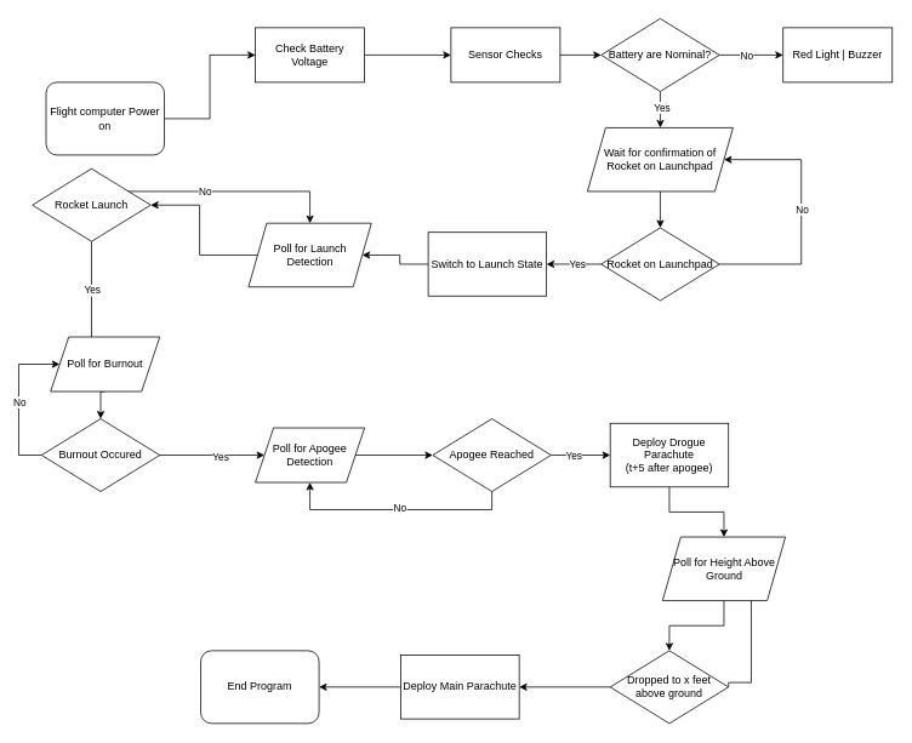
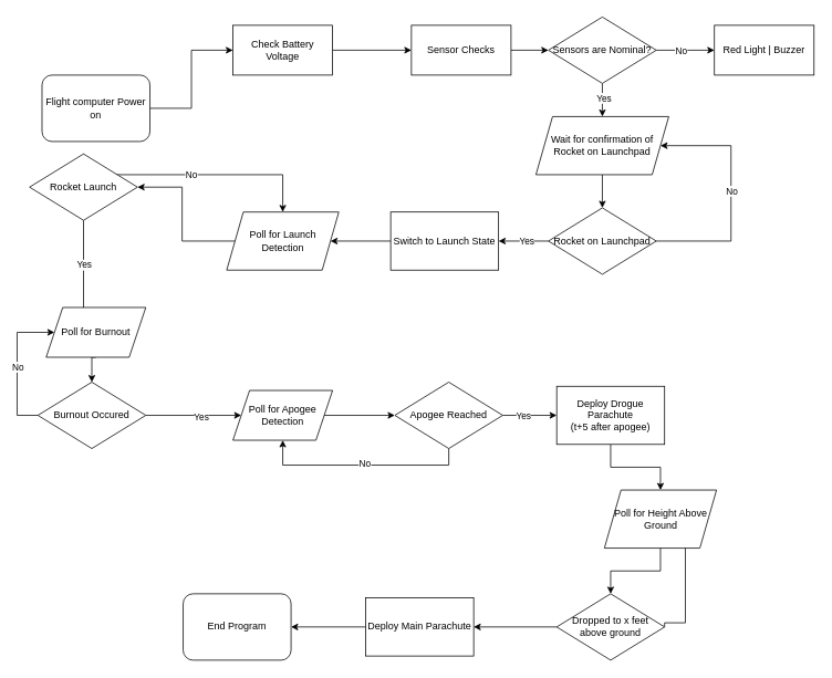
  <mxCell id="0" />
  <mxCell id="1" parent="0" />
  <mxCell id="2" style="edgeStyle=orthogonalEdgeStyle;rounded=0;orthogonalLoop=1;jettySize=auto;html=1;exitX=1;exitY=0.5;exitDx=0;exitDy=0;" edge="1" parent="1" source="3" target="5"><mxGeometry relative="1" as="geometry" /></mxCell>
  <mxCell id="3" value="Flight computer Power on " style="rounded=1;whiteSpace=wrap;html=1;" vertex="1" parent="1"><mxGeometry x="50" y="90" width="130" height="80" as="geometry" /></mxCell>
  <mxCell id="4" style="edgeStyle=orthogonalEdgeStyle;rounded=0;orthogonalLoop=1;jettySize=auto;html=1;exitX=1;exitY=0.5;exitDx=0;exitDy=0;" edge="1" parent="1" source="5" target="7"><mxGeometry relative="1" as="geometry" /></mxCell>
  <mxCell id="5" value="Check Battery Voltage" style="rounded=0;whiteSpace=wrap;html=1;" vertex="1" parent="1"><mxGeometry x="280" y="30" width="120" height="60" as="geometry" /></mxCell>
  <mxCell id="6" style="edgeStyle=orthogonalEdgeStyle;rounded=0;orthogonalLoop=1;jettySize=auto;html=1;exitX=1;exitY=0.5;exitDx=0;exitDy=0;entryX=0;entryY=0.5;entryDx=0;entryDy=0;" edge="1" parent="1" source="7" target="12"><mxGeometry relative="1" as="geometry" /></mxCell>
  <mxCell id="7" value="Sensor Checks" style="rounded=0;whiteSpace=wrap;html=1;" vertex="1" parent="1"><mxGeometry x="495" y="30" width="120" height="60" as="geometry" /></mxCell>
  <mxCell id="8" style="edgeStyle=orthogonalEdgeStyle;rounded=0;orthogonalLoop=1;jettySize=auto;html=1;exitX=1;exitY=0.5;exitDx=0;exitDy=0;entryX=0;entryY=0.5;entryDx=0;entryDy=0;" edge="1" parent="1" source="12" target="13"><mxGeometry relative="1" as="geometry" /></mxCell>
  <mxCell id="9" value="&lt;div&gt;No&lt;/div&gt;" style="edgeLabel;html=1;align=center;verticalAlign=middle;resizable=0;points=[];" vertex="1" connectable="0" parent="8"><mxGeometry x="0.098" relative="1" as="geometry"><mxPoint x="-8.33" as="offset" /></mxGeometry></mxCell>
  <mxCell id="10" style="edgeStyle=orthogonalEdgeStyle;rounded=0;orthogonalLoop=1;jettySize=auto;html=1;exitX=0.5;exitY=1;exitDx=0;exitDy=0;entryX=0.5;entryY=0;entryDx=0;entryDy=0;" edge="1" parent="1" source="12"><mxGeometry relative="1" as="geometry"><mxPoint x="725" y="140" as="targetPoint" /></mxGeometry></mxCell>
  <mxCell id="11" value="&lt;div&gt;Yes&lt;/div&gt;" style="edgeLabel;html=1;align=center;verticalAlign=middle;resizable=0;points=[];" vertex="1" connectable="0" parent="10"><mxGeometry x="-0.142" y="1" relative="1" as="geometry"><mxPoint as="offset" /></mxGeometry></mxCell>
- <mxCell id="12" value="Battery are Nominal?" style="rhombus;whiteSpace=wrap;html=1;" vertex="1" parent="1"><mxGeometry x="660" y="20" width="130" height="80" as="geometry" /></mxCell>
+ <mxCell id="12" value="Sensors are Nominal?" style="rhombus;whiteSpace=wrap;html=1;" vertex="1" parent="1"><mxGeometry x="660" y="20" width="130" height="80" as="geometry" /></mxCell>
  <mxCell id="13" value="Red Light | Buzzer" style="rounded=0;whiteSpace=wrap;html=1;" vertex="1" parent="1"><mxGeometry x="860" y="30" width="120" height="60" as="geometry" /></mxCell>
  <mxCell id="14" style="edgeStyle=orthogonalEdgeStyle;rounded=0;orthogonalLoop=1;jettySize=auto;html=1;exitX=0;exitY=0.5;exitDx=0;exitDy=0;entryX=1;entryY=0.5;entryDx=0;entryDy=0;" edge="1" parent="1" source="15" target="20"><mxGeometry relative="1" as="geometry" /></mxCell>
- <mxCell id="15" value="Poll for Launch Detection" style="shape=parallelogram;perimeter=parallelogramPerimeter;whiteSpace=wrap;html=1;fixedSize=1;" vertex="1" parent="1"><mxGeometry x="272.5" y="245" width="135" height="70" as="geometry" /></mxCell>
+ <mxCell id="15" value="Poll for Launch Detection" style="shape=parallelogram;perimeter=parallelogramPerimeter;whiteSpace=wrap;html=1;fixedSize=1;" vertex="1" parent="1"><mxGeometry x="272.5" y="255" width="135" height="70" as="geometry" /></mxCell>
  <mxCell id="16" style="edgeStyle=orthogonalEdgeStyle;rounded=0;orthogonalLoop=1;jettySize=auto;html=1;exitX=0.5;exitY=1;exitDx=0;exitDy=0;" edge="1" parent="1" source="20"><mxGeometry relative="1" as="geometry"><mxPoint x="115" y="400" as="targetPoint" /><Array as="points"><mxPoint x="115" y="400" /></Array></mxGeometry></mxCell>
  <mxCell id="17" value="Yes" style="edgeLabel;html=1;align=center;verticalAlign=middle;resizable=0;points=[];" vertex="1" connectable="0" parent="16"><mxGeometry x="-0.179" y="-1" relative="1" as="geometry"><mxPoint x="1" y="-9" as="offset" /></mxGeometry></mxCell>
  <mxCell id="18" style="edgeStyle=orthogonalEdgeStyle;rounded=0;orthogonalLoop=1;jettySize=auto;html=1;exitX=0.5;exitY=0;exitDx=0;exitDy=0;entryX=0.5;entryY=0;entryDx=0;entryDy=0;" edge="1" parent="1" source="20" target="15"><mxGeometry relative="1" as="geometry"><Array as="points"><mxPoint x="115" y="210" /><mxPoint x="333" y="210" /></Array></mxGeometry></mxCell>
  <mxCell id="19" value="&lt;div&gt;No&lt;/div&gt;" style="edgeLabel;html=1;align=center;verticalAlign=middle;resizable=0;points=[];" vertex="1" connectable="0" parent="18"><mxGeometry x="0.061" y="-1" relative="1" as="geometry"><mxPoint x="-10" y="-1" as="offset" /></mxGeometry></mxCell>
  <mxCell id="20" value="Rocket Launch" style="rhombus;whiteSpace=wrap;html=1;" vertex="1" parent="1"><mxGeometry x="35" y="185" width="130" height="80" as="geometry" /></mxCell>
  <mxCell id="21" style="edgeStyle=orthogonalEdgeStyle;rounded=0;orthogonalLoop=1;jettySize=auto;html=1;exitX=0.5;exitY=1;exitDx=0;exitDy=0;entryX=0.5;entryY=0;entryDx=0;entryDy=0;" edge="1" parent="1" source="22" target="27"><mxGeometry relative="1" as="geometry" /></mxCell>
  <mxCell id="22" value="&lt;p style=&quot;line-height: 120%&quot;&gt;Wait for confirmation of Rocket on Launchpad &lt;/p&gt;" style="shape=parallelogram;perimeter=parallelogramPerimeter;whiteSpace=wrap;html=1;fixedSize=1;" vertex="1" parent="1"><mxGeometry x="645" y="140" width="160" height="70" as="geometry" /></mxCell>
  <mxCell id="23" style="edgeStyle=orthogonalEdgeStyle;rounded=0;orthogonalLoop=1;jettySize=auto;html=1;exitX=1;exitY=0.5;exitDx=0;exitDy=0;entryX=1;entryY=0.5;entryDx=0;entryDy=0;" edge="1" parent="1" source="27" target="22"><mxGeometry relative="1" as="geometry"><Array as="points"><mxPoint x="880" y="290" /><mxPoint x="880" y="175" /></Array></mxGeometry></mxCell>
  <mxCell id="24" value="No" style="edgeLabel;html=1;align=center;verticalAlign=middle;resizable=0;points=[];" vertex="1" connectable="0" parent="23"><mxGeometry x="0.044" relative="1" as="geometry"><mxPoint as="offset" /></mxGeometry></mxCell>
  <mxCell id="25" style="edgeStyle=orthogonalEdgeStyle;rounded=0;orthogonalLoop=1;jettySize=auto;html=1;exitX=0;exitY=0.5;exitDx=0;exitDy=0;entryX=1;entryY=0.5;entryDx=0;entryDy=0;" edge="1" parent="1" source="27" target="29"><mxGeometry relative="1" as="geometry" /></mxCell>
  <mxCell id="26" value="Yes" style="edgeLabel;html=1;align=center;verticalAlign=middle;resizable=0;points=[];" vertex="1" connectable="0" parent="25"><mxGeometry x="-0.115" y="-1" relative="1" as="geometry"><mxPoint as="offset" /></mxGeometry></mxCell>
  <mxCell id="27" value="Rocket on Launchpad" style="rhombus;whiteSpace=wrap;html=1;" vertex="1" parent="1"><mxGeometry x="660" y="250" width="130" height="80" as="geometry" /></mxCell>
  <mxCell id="28" style="edgeStyle=orthogonalEdgeStyle;rounded=0;orthogonalLoop=1;jettySize=auto;html=1;exitX=0;exitY=0.5;exitDx=0;exitDy=0;entryX=1;entryY=0.5;entryDx=0;entryDy=0;" edge="1" parent="1" source="29" target="15"><mxGeometry relative="1" as="geometry"><mxPoint x="430" y="290" as="targetPoint" /></mxGeometry></mxCell>
  <mxCell id="29" value="Switch to Launch State" style="rounded=0;whiteSpace=wrap;html=1;" vertex="1" parent="1"><mxGeometry x="470" y="255" width="130" height="70" as="geometry" /></mxCell>
  <mxCell id="30" style="edgeStyle=orthogonalEdgeStyle;rounded=0;orthogonalLoop=1;jettySize=auto;html=1;exitX=0.5;exitY=1;exitDx=0;exitDy=0;entryX=0.5;entryY=0;entryDx=0;entryDy=0;" edge="1" parent="1" source="31" target="36"><mxGeometry relative="1" as="geometry" /></mxCell>
  <mxCell id="31" value="Poll for Burnout" style="shape=parallelogram;perimeter=parallelogramPerimeter;whiteSpace=wrap;html=1;fixedSize=1;" vertex="1" parent="1"><mxGeometry x="55" y="370" width="120" height="60" as="geometry" /></mxCell>
  <mxCell id="32" style="edgeStyle=orthogonalEdgeStyle;rounded=0;orthogonalLoop=1;jettySize=auto;html=1;exitX=0;exitY=0.5;exitDx=0;exitDy=0;entryX=0;entryY=0.5;entryDx=0;entryDy=0;" edge="1" parent="1" source="36" target="31"><mxGeometry relative="1" as="geometry"><Array as="points"><mxPoint x="20" y="500" /><mxPoint x="20" y="400" /></Array></mxGeometry></mxCell>
  <mxCell id="33" value="No" style="edgeLabel;html=1;align=center;verticalAlign=middle;resizable=0;points=[];" vertex="1" connectable="0" parent="32"><mxGeometry x="-0.009" relative="1" as="geometry"><mxPoint as="offset" /></mxGeometry></mxCell>
  <mxCell id="34" style="edgeStyle=orthogonalEdgeStyle;rounded=0;orthogonalLoop=1;jettySize=auto;html=1;exitX=1;exitY=0.5;exitDx=0;exitDy=0;entryX=0;entryY=0.5;entryDx=0;entryDy=0;" edge="1" parent="1" source="36" target="38"><mxGeometry relative="1" as="geometry"><Array as="points"><mxPoint x="290" y="500" /></Array></mxGeometry></mxCell>
  <mxCell id="35" value="Yes" style="edgeLabel;html=1;align=center;verticalAlign=middle;resizable=0;points=[];" vertex="1" connectable="0" parent="34"><mxGeometry x="0.154" y="-1" relative="1" as="geometry"><mxPoint as="offset" /></mxGeometry></mxCell>
  <mxCell id="36" value="Burnout Occured" style="rhombus;whiteSpace=wrap;html=1;" vertex="1" parent="1"><mxGeometry x="45" y="460" width="130" height="80" as="geometry" /></mxCell>
  <mxCell id="37" style="edgeStyle=orthogonalEdgeStyle;rounded=0;orthogonalLoop=1;jettySize=auto;html=1;exitX=1;exitY=0.5;exitDx=0;exitDy=0;entryX=0;entryY=0.5;entryDx=0;entryDy=0;" edge="1" parent="1" source="38" target="43"><mxGeometry relative="1" as="geometry" /></mxCell>
  <mxCell id="38" value="Poll for Apogee Detection" style="shape=parallelogram;perimeter=parallelogramPerimeter;whiteSpace=wrap;html=1;fixedSize=1;" vertex="1" parent="1"><mxGeometry x="280" y="470" width="120" height="60" as="geometry" /></mxCell>
  <mxCell id="39" style="edgeStyle=orthogonalEdgeStyle;rounded=0;orthogonalLoop=1;jettySize=auto;html=1;exitX=0.5;exitY=1;exitDx=0;exitDy=0;entryX=0.5;entryY=1;entryDx=0;entryDy=0;" edge="1" parent="1" source="43" target="38"><mxGeometry relative="1" as="geometry" /></mxCell>
  <mxCell id="40" value="No" style="edgeLabel;html=1;align=center;verticalAlign=middle;resizable=0;points=[];" vertex="1" connectable="0" parent="39"><mxGeometry x="-0.103" y="-2" relative="1" as="geometry"><mxPoint x="-9.8" as="offset" /></mxGeometry></mxCell>
  <mxCell id="41" style="edgeStyle=orthogonalEdgeStyle;rounded=0;orthogonalLoop=1;jettySize=auto;html=1;exitX=1;exitY=0.5;exitDx=0;exitDy=0;entryX=0;entryY=0.5;entryDx=0;entryDy=0;" edge="1" parent="1" source="43" target="45"><mxGeometry relative="1" as="geometry" /></mxCell>
  <mxCell id="42" value="Yes" style="edgeLabel;html=1;align=center;verticalAlign=middle;resizable=0;points=[];" vertex="1" connectable="0" parent="41"><mxGeometry x="0.175" y="-1" relative="1" as="geometry"><mxPoint x="-13.4" y="-1" as="offset" /></mxGeometry></mxCell>
  <mxCell id="43" value="Apogee Reached" style="rhombus;whiteSpace=wrap;html=1;" vertex="1" parent="1"><mxGeometry x="475" y="460" width="130" height="80" as="geometry" /></mxCell>
  <mxCell id="44" style="edgeStyle=orthogonalEdgeStyle;rounded=0;orthogonalLoop=1;jettySize=auto;html=1;exitX=0.5;exitY=1;exitDx=0;exitDy=0;entryX=0.5;entryY=0;entryDx=0;entryDy=0;" edge="1" parent="1" source="45" target="52"><mxGeometry relative="1" as="geometry" /></mxCell>
  <mxCell id="45" value="&lt;div&gt;Deploy Drogue Parachute&lt;/div&gt;&lt;div&gt; (t+5 after apogee)&lt;/div&gt;" style="rounded=0;whiteSpace=wrap;html=1;" vertex="1" parent="1"><mxGeometry x="670" y="465" width="130" height="70" as="geometry" /></mxCell>
  <mxCell id="46" style="edgeStyle=orthogonalEdgeStyle;rounded=0;orthogonalLoop=1;jettySize=auto;html=1;exitX=0;exitY=0.5;exitDx=0;exitDy=0;entryX=1;entryY=0.5;entryDx=0;entryDy=0;" edge="1" parent="1" source="48" target="50"><mxGeometry relative="1" as="geometry" /></mxCell>
  <mxCell id="47" style="edgeStyle=orthogonalEdgeStyle;rounded=0;orthogonalLoop=1;jettySize=auto;html=1;exitX=1;exitY=0.5;exitDx=0;exitDy=0;entryX=1;entryY=0.5;entryDx=0;entryDy=0;" edge="1" parent="1" source="48" target="52"><mxGeometry relative="1" as="geometry"><Array as="points"><mxPoint x="825" y="750" /><mxPoint x="825" y="625" /></Array></mxGeometry></mxCell>
  <mxCell id="48" value="Dropped to x feet above ground" style="rhombus;whiteSpace=wrap;html=1;" vertex="1" parent="1"><mxGeometry x="670" y="715" width="130" height="80" as="geometry" /></mxCell>
  <mxCell id="49" style="edgeStyle=orthogonalEdgeStyle;rounded=0;orthogonalLoop=1;jettySize=auto;html=1;exitX=0;exitY=0.5;exitDx=0;exitDy=0;entryX=1;entryY=0.5;entryDx=0;entryDy=0;" edge="1" parent="1" source="50" target="53"><mxGeometry relative="1" as="geometry" /></mxCell>
  <mxCell id="50" value="&lt;div&gt;Deploy Main Parachute&lt;/div&gt;" style="rounded=0;whiteSpace=wrap;html=1;" vertex="1" parent="1"><mxGeometry x="440" y="720" width="130" height="70" as="geometry" /></mxCell>
  <mxCell id="51" style="edgeStyle=orthogonalEdgeStyle;rounded=0;orthogonalLoop=1;jettySize=auto;html=1;exitX=0.5;exitY=1;exitDx=0;exitDy=0;entryX=0.5;entryY=0;entryDx=0;entryDy=0;" edge="1" parent="1" source="52" target="48"><mxGeometry relative="1" as="geometry" /></mxCell>
  <mxCell id="52" value="Poll for Height Above Ground" style="shape=parallelogram;perimeter=parallelogramPerimeter;whiteSpace=wrap;html=1;fixedSize=1;" vertex="1" parent="1"><mxGeometry x="727.5" y="590" width="135" height="70" as="geometry" /></mxCell>
  <mxCell id="53" value="End Program" style="rounded=1;whiteSpace=wrap;html=1;" vertex="1" parent="1"><mxGeometry x="220" y="715" width="130" height="80" as="geometry" /></mxCell>
